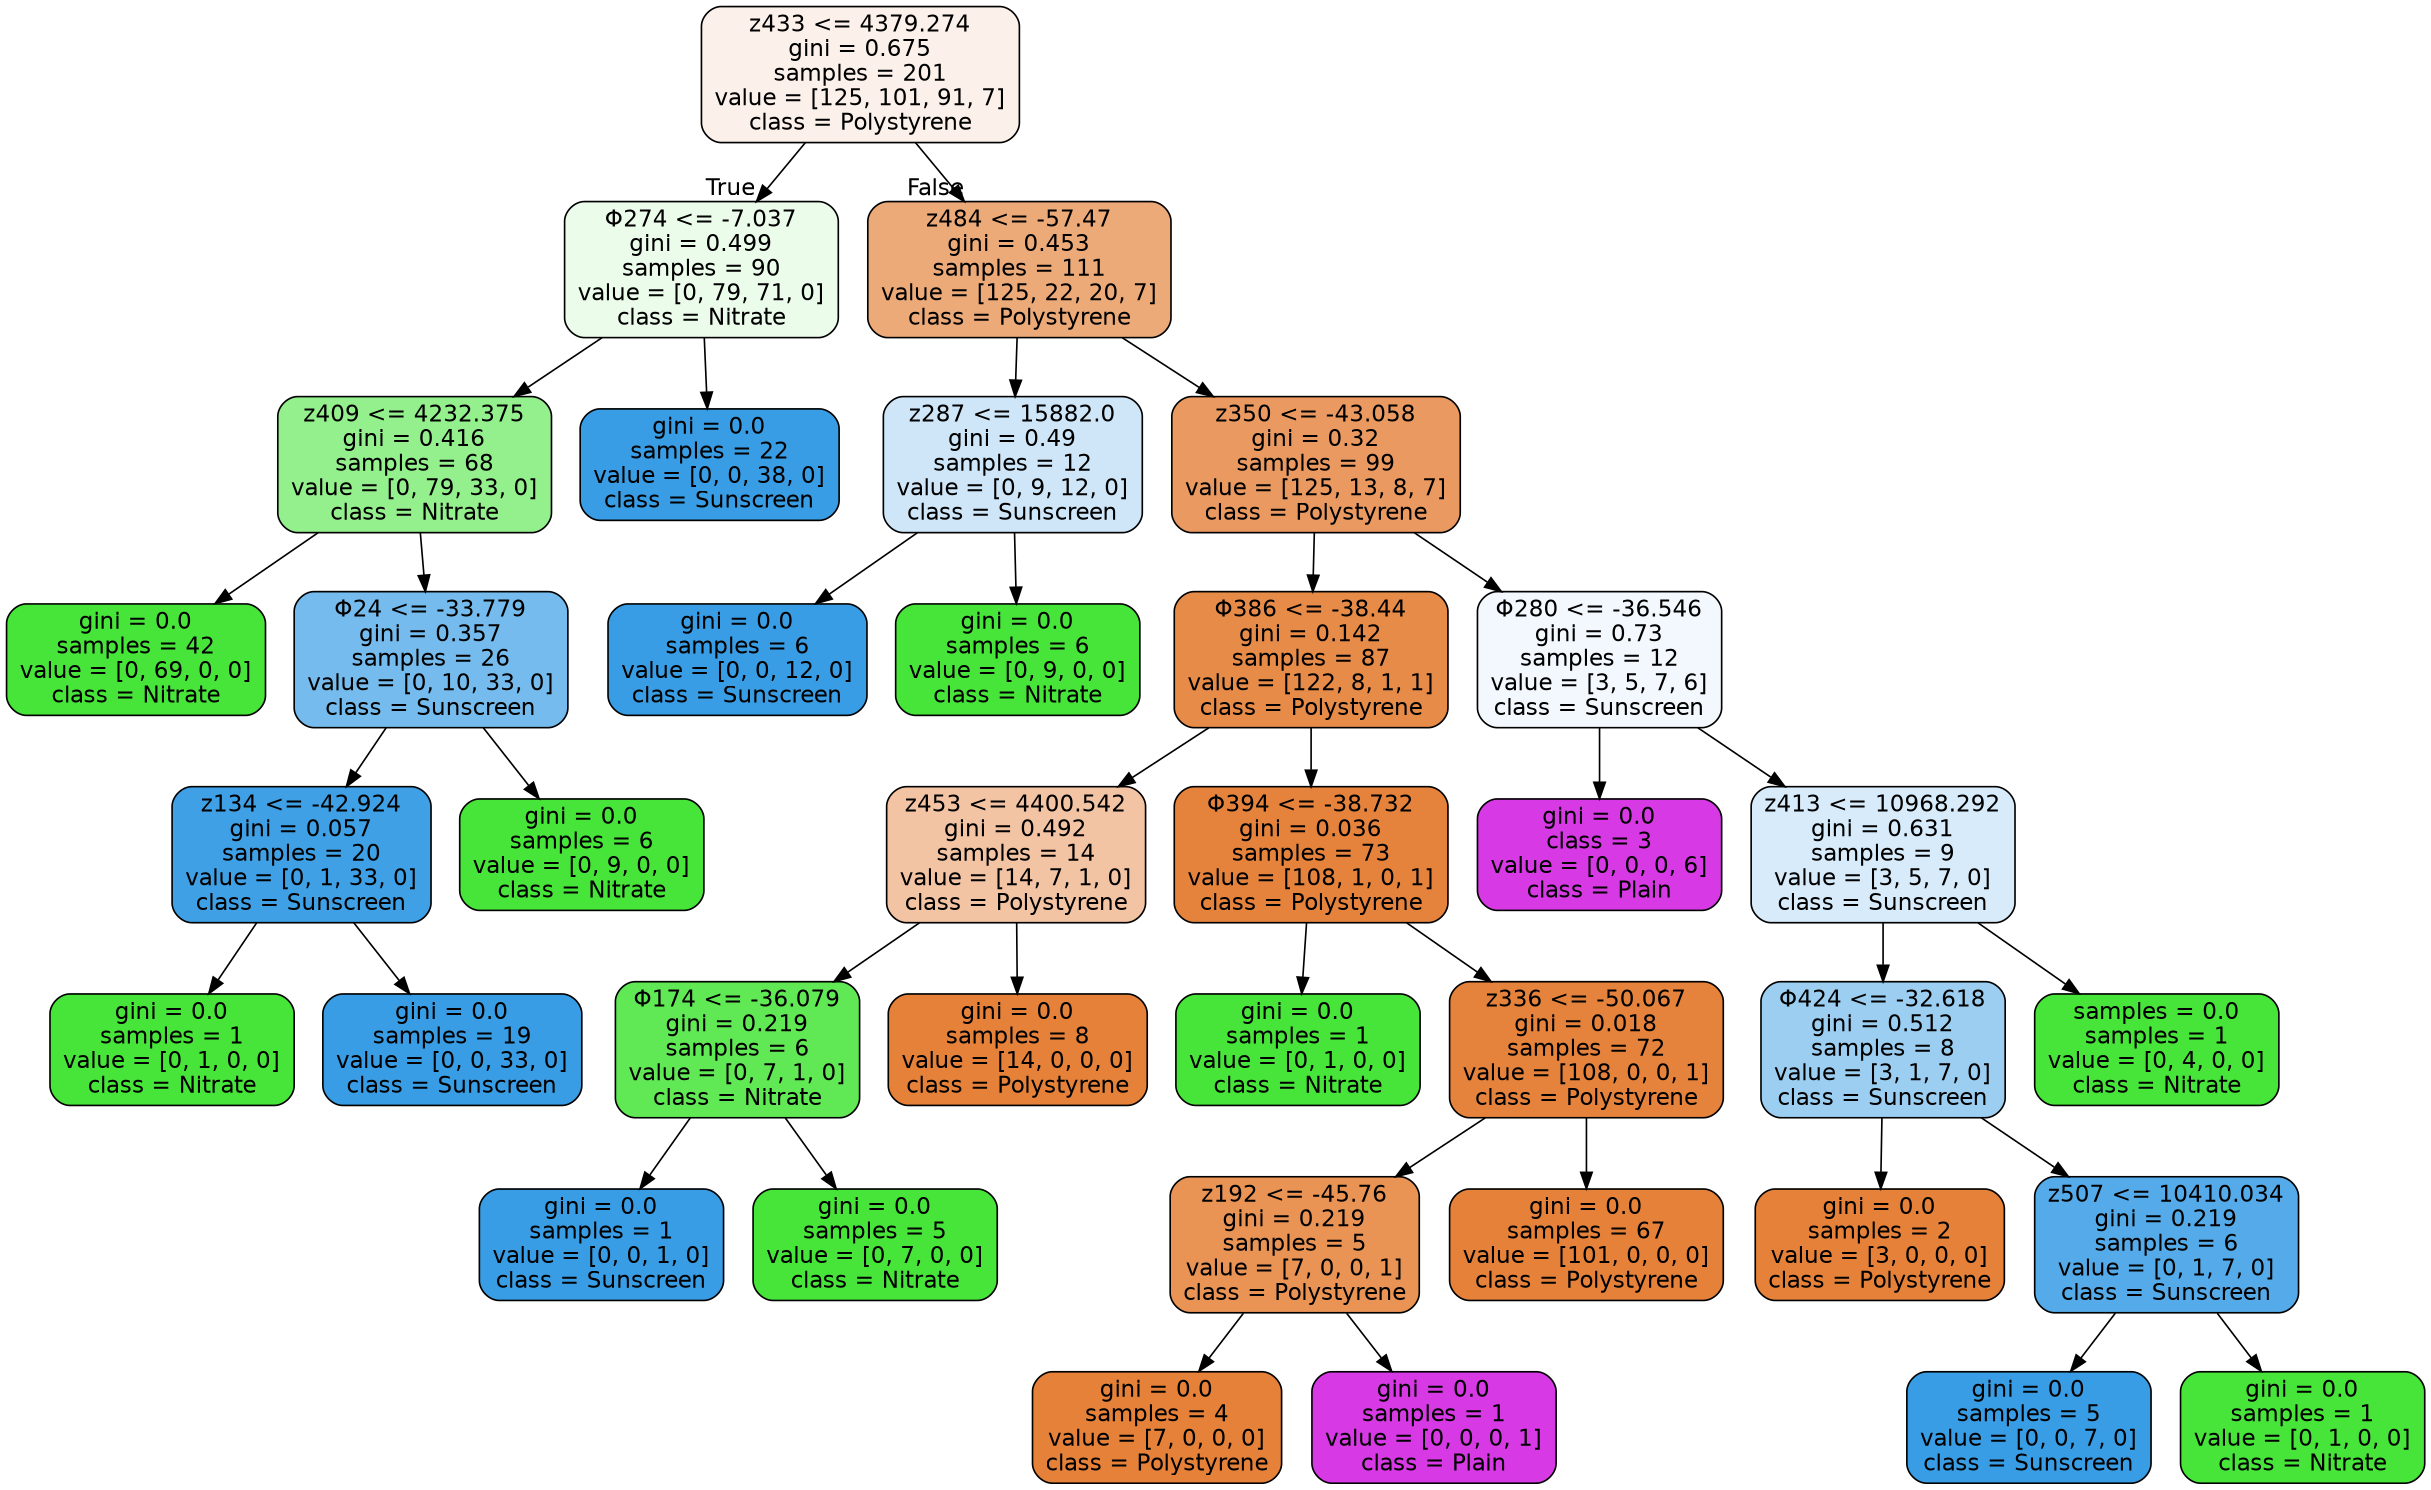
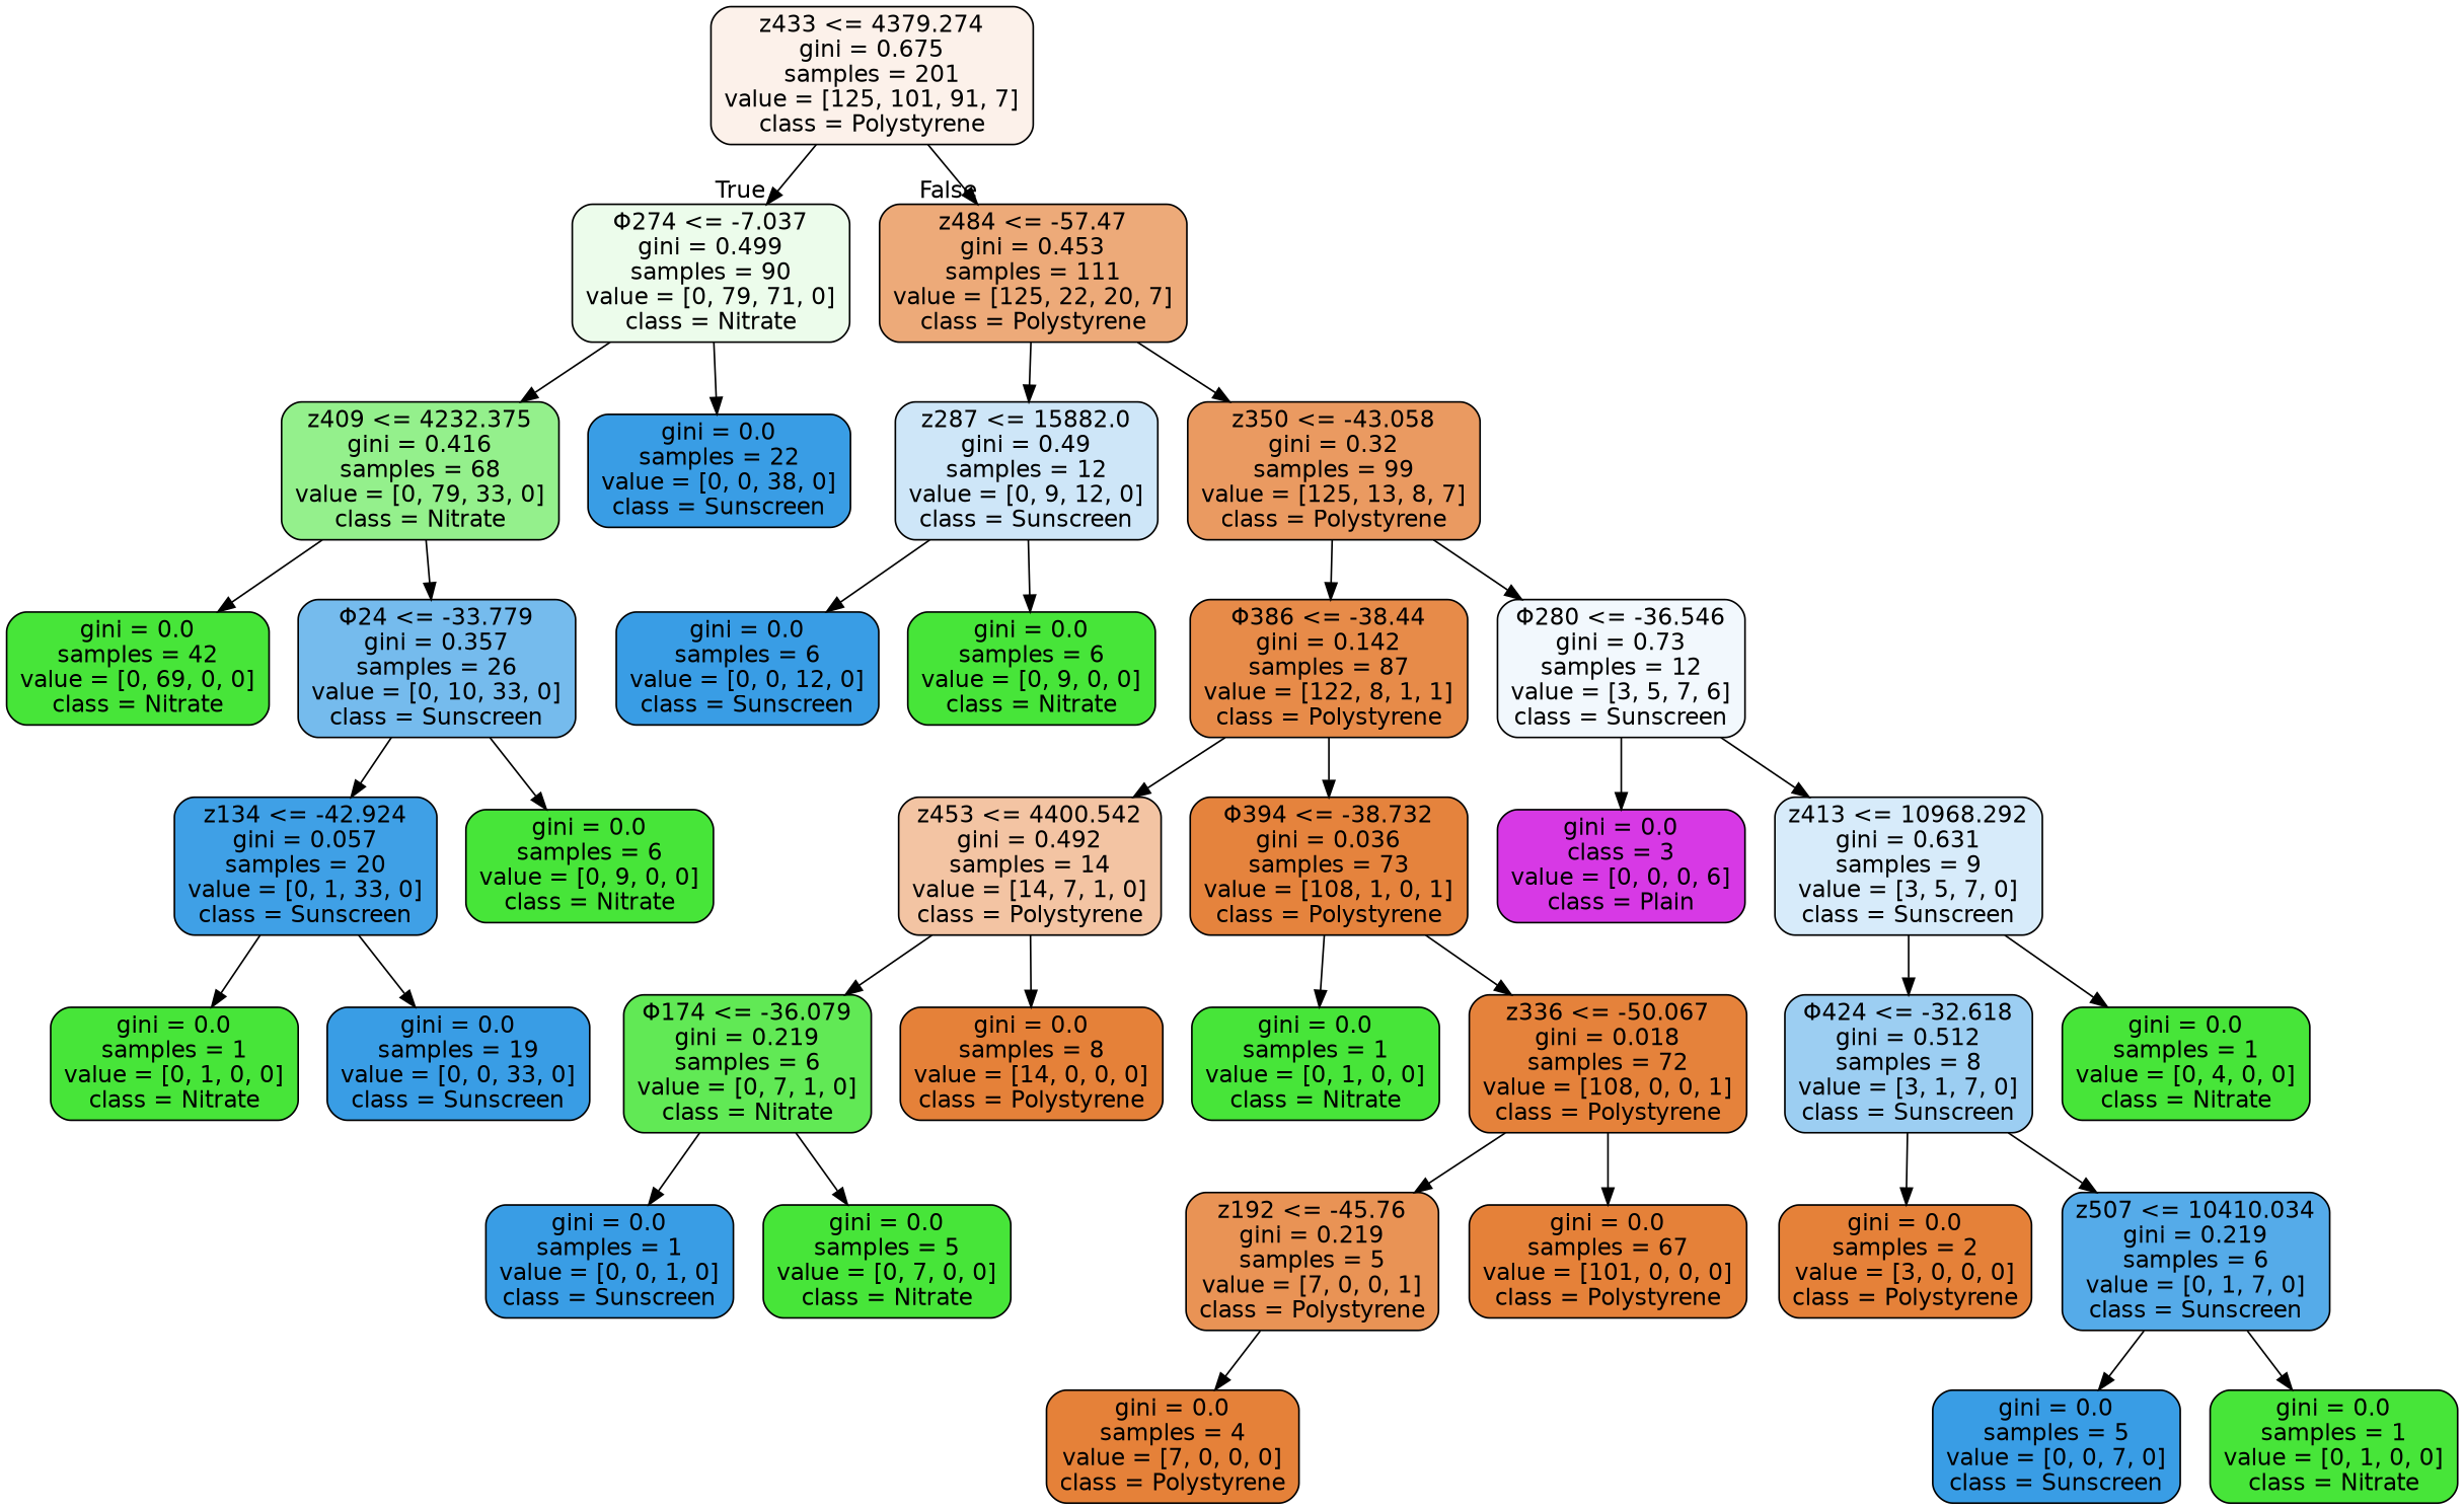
  digraph {
    node [color=black fillcolor="#47e539" fontname=helvetica shape=box style="filled, rounded"]
    edge [fontname=helvetica]
    n1 [fillcolor="#fcf1ea" label="z433 <= 4379.274\ngini = 0.675\nsamples = 201\nvalue = [125, 101, 91, 7]\nclass = Polystyrene"]
    n2 [fillcolor="#ecfceb" label="Φ274 <= -7.037\ngini = 0.499\nsamples = 90\nvalue = [0, 79, 71, 0]\nclass = Nitrate"]
    n3 [fillcolor="#edaa79" label="z484 <= -57.47\ngini = 0.453\nsamples = 111\nvalue = [125, 22, 20, 7]\nclass = Polystyrene"]
    n4 [fillcolor="#94f08c" label="z409 <= 4232.375\ngini = 0.416\nsamples = 68\nvalue = [0, 79, 33, 0]\nclass = Nitrate"]
    n5 [fillcolor="#399de5" label="gini = 0.0\nsamples = 22\nvalue = [0, 0, 38, 0]\nclass = Sunscreen"]
    n6 [fillcolor="#cee6f8" label="z287 <= 15882.0\ngini = 0.49\nsamples = 12\nvalue = [0, 9, 12, 0]\nclass = Sunscreen"]
    n7 [fillcolor="#ea9a61" label="z350 <= -43.058\ngini = 0.32\nsamples = 99\nvalue = [125, 13, 8, 7]\nclass = Polystyrene"]
    n8 [label="gini = 0.0\nsamples = 42\nvalue = [0, 69, 0, 0]\nclass = Nitrate"]
    n9 [fillcolor="#75bbed" label="Φ24 <= -33.779\ngini = 0.357\nsamples = 26\nvalue = [0, 10, 33, 0]\nclass = Sunscreen"]
    n10 [fillcolor="#3fa0e6" label="z134 <= -42.924\ngini = 0.057\nsamples = 20\nvalue = [0, 1, 33, 0]\nclass = Sunscreen"]
    n11 [label="gini = 0.0\nsamples = 6\nvalue = [0, 9, 0, 0]\nclass = Nitrate"]
    n12 [label="gini = 0.0\nsamples = 1\nvalue = [0, 1, 0, 0]\nclass = Nitrate"]
    n13 [fillcolor="#399de5" label="gini = 0.0\nsamples = 19\nvalue = [0, 0, 33, 0]\nclass = Sunscreen"]
    n14 [fillcolor="#399de5" label="gini = 0.0\nsamples = 6\nvalue = [0, 0, 12, 0]\nclass = Sunscreen"]
    n15 [label="gini = 0.0\nsamples = 6\nvalue = [0, 9, 0, 0]\nclass = Nitrate"]
    n16 [fillcolor="#e78b49" label="Φ386 <= -38.44\ngini = 0.142\nsamples = 87\nvalue = [122, 8, 1, 1]\nclass = Polystyrene"]
    n17 [fillcolor="#f2f8fd" label="Φ280 <= -36.546\ngini = 0.73\nsamples = 12\nvalue = [3, 5, 7, 6]\nclass = Sunscreen"]
    n18 [fillcolor="#f3c4a3" label="z453 <= 4400.542\ngini = 0.492\nsamples = 14\nvalue = [14, 7, 1, 0]\nclass = Polystyrene"]
    n19 [fillcolor="#e5833d" label="Φ394 <= -38.732\ngini = 0.036\nsamples = 73\nvalue = [108, 1, 0, 1]\nclass = Polystyrene"]
    n20 [fillcolor="#d739e5" label="gini = 0.0\nclass = 3\nvalue = [0, 0, 0, 6]\nclass = Plain"]
    n21 [fillcolor="#d7ebfa" label="z413 <= 10968.292\ngini = 0.631\nsamples = 9\nvalue = [3, 5, 7, 0]\nclass = Sunscreen"]
    n22 [fillcolor="#61e955" label="Φ174 <= -36.079\ngini = 0.219\nsamples = 6\nvalue = [0, 7, 1, 0]\nclass = Nitrate"]
    n23 [fillcolor="#e58139" label="gini = 0.0\nsamples = 8\nvalue = [14, 0, 0, 0]\nclass = Polystyrene"]
    n24 [label="gini = 0.0\nsamples = 1\nvalue = [0, 1, 0, 0]\nclass = Nitrate"]
    n25 [fillcolor="#e5823b" label="z336 <= -50.067\ngini = 0.018\nsamples = 72\nvalue = [108, 0, 0, 1]\nclass = Polystyrene"]
    n26 [fillcolor="#399de5" label="gini = 0.0\nsamples = 1\nvalue = [0, 0, 1, 0]\nclass = Sunscreen"]
    n27 [label="gini = 0.0\nsamples = 5\nvalue = [0, 7, 0, 0]\nclass = Nitrate"]
    n28 [fillcolor="#e99355" label="z192 <= -45.76\ngini = 0.219\nsamples = 5\nvalue = [7, 0, 0, 1]\nclass = Polystyrene"]
    n29 [fillcolor="#e58139" label="gini = 0.0\nsamples = 67\nvalue = [101, 0, 0, 0]\nclass = Polystyrene"]
    n30 [fillcolor="#e58139" label="gini = 0.0\nsamples = 4\nvalue = [7, 0, 0, 0]\nclass = Polystyrene"]
-   n31 [fillcolor="#d739e5" label="gini = 0.0\nsamples = 1\nvalue = [0, 0, 0, 1]\nclass = Plain"]
    n32 [fillcolor="#9ccef2" label="Φ424 <= -32.618\ngini = 0.512\nsamples = 8\nvalue = [3, 1, 7, 0]\nclass = Sunscreen"]
-   n33 [label="samples = 0.0\nsamples = 1\nvalue = [0, 4, 0, 0]\nclass = Nitrate"]
+   n33 [label="gini = 0.0\nsamples = 1\nvalue = [0, 4, 0, 0]\nclass = Nitrate"]
    n34 [fillcolor="#e58139" label="gini = 0.0\nsamples = 2\nvalue = [3, 0, 0, 0]\nclass = Polystyrene"]
    n35 [fillcolor="#55abe9" label="z507 <= 10410.034\ngini = 0.219\nsamples = 6\nvalue = [0, 1, 7, 0]\nclass = Sunscreen"]
    n36 [fillcolor="#399de5" label="gini = 0.0\nsamples = 5\nvalue = [0, 0, 7, 0]\nclass = Sunscreen"]
    n37 [label="gini = 0.0\nsamples = 1\nvalue = [0, 1, 0, 0]\nclass = Nitrate"]
    n1 -> n2 [headlabel=True labelangle=45 labeldistance=2.5]
    n1 -> n3 [headlabel=False labelangle=-45 labeldistance=2.5]
    n2 -> n4
    n2 -> n5
    n3 -> n6
    n3 -> n7
    n4 -> n8
    n4 -> n9
    n6 -> n14
    n6 -> n15
    n7 -> n16
    n7 -> n17
    n9 -> n10
    n9 -> n11
    n10 -> n12
    n10 -> n13
    n16 -> n18
    n16 -> n19
    n17 -> n20
    n17 -> n21
    n18 -> n22
    n18 -> n23
    n19 -> n24
    n19 -> n25
    n21 -> n32
    n21 -> n33
    n22 -> n26
    n22 -> n27
    n25 -> n28
    n25 -> n29
    n28 -> n30
-   n28 -> n31
    n32 -> n34
    n32 -> n35
    n35 -> n36
    n35 -> n37
  }
